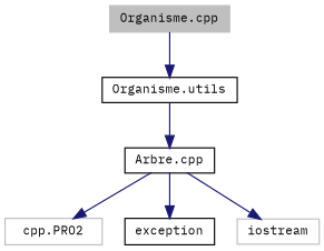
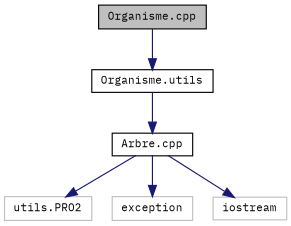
  digraph {
    fontname="IBM Plex Mono"
    node [color=black fillcolor=white fontname="IBM Plex Mono" fontsize=10 shape=record style=filled]
    edge [color=midnightblue fontname="IBM Plex Mono" fontsize=10 labelfontname=FreeSans labelfontsize=10 style=solid]
-   n1 [color=grey75 fillcolor=grey75 fontcolor=black height=0.2 label="Organisme.cpp" width=0.4]
+   n1 [fillcolor=grey75 fontcolor=black height=0.2 label="Organisme.cpp" width=0.4]
    n2 [height=0.2 label="Organisme.utils" width=0.4]
    n3 [height=0.2 label="Arbre.cpp" width=0.4]
-   n4 [color=grey75 height=0.2 label="cpp.PRO2" width=0.4]
-   n5 [height=0.2 label=exception width=0.4]
+   n4 [color=grey75 height=0.2 label="utils.PRO2" width=0.4]
+   n5 [color=grey75 height=0.2 label=exception width=0.4]
    n6 [color=grey75 height=0.2 label=iostream width=0.4]
    n1 -> n2
    n2 -> n3
    n3 -> n4
    n3 -> n5
    n3 -> n6
  }
